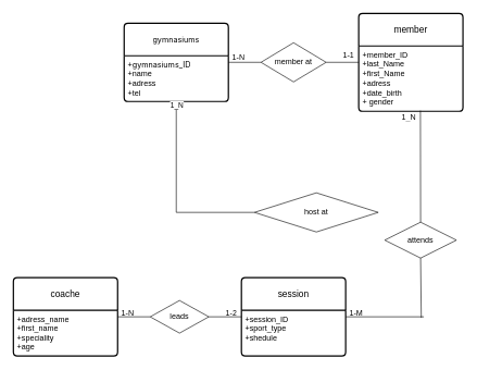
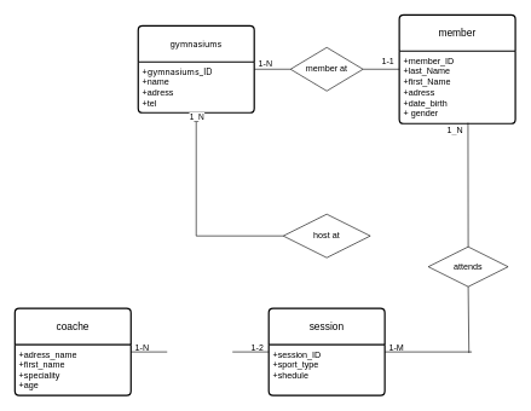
  <mxCell id="0" />
  <mxCell id="1" parent="0" />
  <mxCell id="2" value="&lt;span style=&quot;font-family: Inter, sans-serif; font-size: 12px; text-align: left;&quot;&gt;&lt;font style=&quot;color: rgb(0, 0, 0);&quot;&gt;gymnasiums&lt;/font&gt;&lt;/span&gt;" style="swimlane;childLayout=stackLayout;horizontal=1;startSize=50;horizontalStack=0;rounded=1;fontSize=14;fontStyle=0;strokeWidth=2;resizeParent=0;resizeLast=1;shadow=0;dashed=0;align=center;arcSize=4;whiteSpace=wrap;html=1;swimlaneLine=1;" vertex="1" parent="1"><mxGeometry x="190" y="35" width="160" height="120" as="geometry"><mxRectangle x="300" y="160" width="110" height="50" as="alternateBounds" /></mxGeometry></mxCell>
  <mxCell id="3" value="&lt;div&gt;+&lt;span style=&quot;font-family: Inter, sans-serif; text-wrap-mode: wrap;&quot;&gt;&lt;font style=&quot;color: rgb(0, 0, 0);&quot;&gt;gymnasiums_ID&lt;/font&gt;&lt;/span&gt;&lt;/div&gt;+name&lt;br&gt;+adress&lt;br&gt;+tel" style="align=left;strokeColor=none;fillColor=none;spacingLeft=4;fontSize=12;verticalAlign=top;resizable=0;rotatable=0;part=1;html=1;" vertex="1" parent="2"><mxGeometry y="50" width="160" height="70" as="geometry" /></mxCell>
  <mxCell id="4" value="member" style="swimlane;childLayout=stackLayout;horizontal=1;startSize=50;horizontalStack=0;rounded=1;fontSize=14;fontStyle=0;strokeWidth=2;resizeParent=0;resizeLast=1;shadow=0;dashed=0;align=center;arcSize=4;whiteSpace=wrap;html=1;" vertex="1" parent="1"><mxGeometry x="550" y="20" width="160" height="150" as="geometry" /></mxCell>
  <mxCell id="5" value="+member_ID&lt;div&gt;+last_Name&lt;/div&gt;&lt;div&gt;+first_Name&lt;/div&gt;&lt;div&gt;+adress&lt;/div&gt;&lt;div&gt;+date_birth&lt;/div&gt;&lt;div&gt;+ gender&lt;/div&gt;" style="align=left;strokeColor=none;fillColor=none;spacingLeft=4;fontSize=12;verticalAlign=top;resizable=0;rotatable=0;part=1;html=1;" vertex="1" parent="4"><mxGeometry y="50" width="160" height="100" as="geometry" /></mxCell>
  <mxCell id="6" value="session" style="swimlane;childLayout=stackLayout;horizontal=1;startSize=50;horizontalStack=0;rounded=1;fontSize=14;fontStyle=0;strokeWidth=2;resizeParent=0;resizeLast=1;shadow=0;dashed=0;align=center;arcSize=4;whiteSpace=wrap;html=1;" vertex="1" parent="1"><mxGeometry x="370" y="425" width="160" height="120" as="geometry" /></mxCell>
  <mxCell id="7" value="&lt;div&gt;+session_ID&lt;/div&gt;+sport_type&lt;br&gt;+shedule" style="align=left;strokeColor=none;fillColor=none;spacingLeft=4;fontSize=12;verticalAlign=top;resizable=0;rotatable=0;part=1;html=1;" vertex="1" parent="6"><mxGeometry y="50" width="160" height="70" as="geometry" /></mxCell>
  <mxCell id="8" value="coache" style="swimlane;childLayout=stackLayout;horizontal=1;startSize=50;horizontalStack=0;rounded=1;fontSize=14;fontStyle=0;strokeWidth=2;resizeParent=0;resizeLast=1;shadow=0;dashed=0;align=center;arcSize=4;whiteSpace=wrap;html=1;" vertex="1" parent="1"><mxGeometry x="20" y="425" width="160" height="120" as="geometry" /></mxCell>
  <mxCell id="9" value="+adress_name&lt;div&gt;&lt;font color=&quot;#000000&quot;&gt;+first_name&lt;br&gt;&lt;/font&gt;+speciality&lt;br&gt;+age&lt;/div&gt;" style="align=left;strokeColor=none;fillColor=none;spacingLeft=4;fontSize=12;verticalAlign=top;resizable=0;rotatable=0;part=1;html=1;" vertex="1" parent="8"><mxGeometry y="50" width="160" height="70" as="geometry" /></mxCell>
  <mxCell id="10" value="member at" style="shape=rhombus;perimeter=rhombusPerimeter;whiteSpace=wrap;html=1;align=center;" vertex="1" parent="1"><mxGeometry x="400" y="65" width="100" height="60" as="geometry" /></mxCell>
  <mxCell id="11" value="" style="line;strokeWidth=1;rotatable=0;dashed=0;labelPosition=right;align=left;verticalAlign=middle;spacingTop=0;spacingLeft=6;points=[];portConstraint=eastwest;" vertex="1" parent="1"><mxGeometry x="350" y="90" width="50" height="10" as="geometry" /></mxCell>
  <mxCell id="12" value="" style="line;strokeWidth=1;rotatable=0;dashed=0;labelPosition=right;align=left;verticalAlign=middle;spacingTop=0;spacingLeft=6;points=[];portConstraint=eastwest;" vertex="1" parent="1"><mxGeometry x="500" y="87.5" width="50" height="15" as="geometry" /></mxCell>
  <mxCell id="13" value="1-N" style="text;strokeColor=none;fillColor=none;spacingLeft=4;spacingRight=4;overflow=hidden;rotatable=0;points=[[0,0.5],[1,0.5]];portConstraint=eastwest;fontSize=12;whiteSpace=wrap;html=1;" vertex="1" parent="1"><mxGeometry x="350" y="72.5" width="30" height="30" as="geometry" /></mxCell>
  <mxCell id="14" value="1-1" style="text;strokeColor=none;fillColor=none;spacingLeft=4;spacingRight=4;overflow=hidden;rotatable=0;points=[[0,0.5],[1,0.5]];portConstraint=eastwest;fontSize=12;whiteSpace=wrap;html=1;" vertex="1" parent="1"><mxGeometry x="520" y="70" width="30" height="30" as="geometry" /></mxCell>
- <mxCell id="15" value="leads" style="shape=rhombus;perimeter=rhombusPerimeter;whiteSpace=wrap;html=1;align=center;" vertex="1" parent="1"><mxGeometry x="230" y="460" width="90" height="50" as="geometry" /></mxCell>
  <mxCell id="16" value="" style="line;strokeWidth=1;rotatable=0;dashed=0;labelPosition=right;align=left;verticalAlign=middle;spacingTop=0;spacingLeft=6;points=[];portConstraint=eastwest;" vertex="1" parent="1"><mxGeometry x="180" y="480" width="50" height="10" as="geometry" /></mxCell>
  <mxCell id="17" value="" style="line;strokeWidth=1;rotatable=0;dashed=0;labelPosition=right;align=left;verticalAlign=middle;spacingTop=0;spacingLeft=6;points=[];portConstraint=eastwest;" vertex="1" parent="1"><mxGeometry x="320" y="480" width="50" height="10" as="geometry" /></mxCell>
  <mxCell id="18" value="1-2" style="text;strokeColor=none;fillColor=none;spacingLeft=4;spacingRight=4;overflow=hidden;rotatable=0;points=[[0,0.5],[1,0.5]];portConstraint=eastwest;fontSize=12;whiteSpace=wrap;html=1;" vertex="1" parent="1"><mxGeometry x="340" y="465" width="40" height="30" as="geometry" /></mxCell>
  <mxCell id="19" value="1-N" style="text;strokeColor=none;fillColor=none;spacingLeft=4;spacingRight=4;overflow=hidden;rotatable=0;points=[[0,0.5],[1,0.5]];portConstraint=eastwest;fontSize=12;whiteSpace=wrap;html=1;" vertex="1" parent="1"><mxGeometry x="180" y="465" width="40" height="30" as="geometry" /></mxCell>
  <mxCell id="20" value="attends" style="shape=rhombus;perimeter=rhombusPerimeter;whiteSpace=wrap;html=1;align=center;" vertex="1" parent="1"><mxGeometry x="590" y="340" width="110" height="55" as="geometry" /></mxCell>
  <mxCell id="21" value="" style="line;strokeWidth=1;rotatable=0;dashed=0;labelPosition=right;align=left;verticalAlign=middle;spacingTop=0;spacingLeft=6;points=[];portConstraint=eastwest;" vertex="1" parent="1"><mxGeometry x="530" y="480" width="120" height="10" as="geometry" /></mxCell>
  <mxCell id="22" value="" style="endArrow=none;html=1;entryX=0.5;entryY=1;entryDx=0;entryDy=0;exitX=0.967;exitY=0.651;exitDx=0;exitDy=0;exitPerimeter=0;" edge="1" parent="1" source="21" target="20"><mxGeometry width="50" height="50" relative="1" as="geometry"><mxPoint x="640" y="435" as="sourcePoint" /><mxPoint x="700" y="435" as="targetPoint" /></mxGeometry></mxCell>
  <mxCell id="23" value="" style="endArrow=none;html=1;exitX=0.5;exitY=0;exitDx=0;exitDy=0;entryX=0.592;entryY=0.99;entryDx=0;entryDy=0;entryPerimeter=0;" edge="1" parent="1" source="20" target="5"><mxGeometry width="50" height="50" relative="1" as="geometry"><mxPoint x="650" y="295" as="sourcePoint" /><mxPoint x="645" y="175" as="targetPoint" /></mxGeometry></mxCell>
  <mxCell id="24" value="1_N" style="text;strokeColor=none;fillColor=none;spacingLeft=4;spacingRight=4;overflow=hidden;rotatable=0;points=[[0,0.5],[1,0.5]];portConstraint=eastwest;fontSize=12;whiteSpace=wrap;html=1;" vertex="1" parent="1"><mxGeometry x="610" y="165" width="40" height="30" as="geometry" /></mxCell>
  <mxCell id="25" value="1-M" style="text;strokeColor=none;fillColor=none;spacingLeft=4;spacingRight=4;overflow=hidden;rotatable=0;points=[[0,0.5],[1,0.5]];portConstraint=eastwest;fontSize=12;whiteSpace=wrap;html=1;" vertex="1" parent="1"><mxGeometry x="530" y="465" width="40" height="30" as="geometry" /></mxCell>
- <mxCell id="26" value="host at" style="shape=rhombus;perimeter=rhombusPerimeter;whiteSpace=wrap;html=1;align=center;" vertex="1" parent="1"><mxGeometry x="390" y="295" width="190" height="60" as="geometry" /></mxCell>
+ <mxCell id="26" value="host at" style="shape=rhombus;perimeter=rhombusPerimeter;whiteSpace=wrap;html=1;align=center;" vertex="1" parent="1"><mxGeometry x="390" y="295" width="120" height="60" as="geometry" /></mxCell>
  <mxCell id="27" value="" style="endArrow=none;html=1;entryX=0.5;entryY=1;entryDx=0;entryDy=0;" edge="1" parent="1" target="3"><mxGeometry width="50" height="50" relative="1" as="geometry"><mxPoint x="270" y="325" as="sourcePoint" /><mxPoint x="300" y="275" as="targetPoint" /></mxGeometry></mxCell>
  <mxCell id="28" value="1_N" style="edgeLabel;html=1;align=center;verticalAlign=middle;resizable=0;points=[];" vertex="1" connectable="0" parent="27"><mxGeometry x="0.936" relative="1" as="geometry"><mxPoint as="offset" /></mxGeometry></mxCell>
  <mxCell id="29" value="" style="endArrow=none;html=1;entryX=0;entryY=0.5;entryDx=0;entryDy=0;" edge="1" parent="1" target="26"><mxGeometry width="50" height="50" relative="1" as="geometry"><mxPoint x="270" y="325" as="sourcePoint" /><mxPoint x="320" y="275" as="targetPoint" /></mxGeometry></mxCell>
